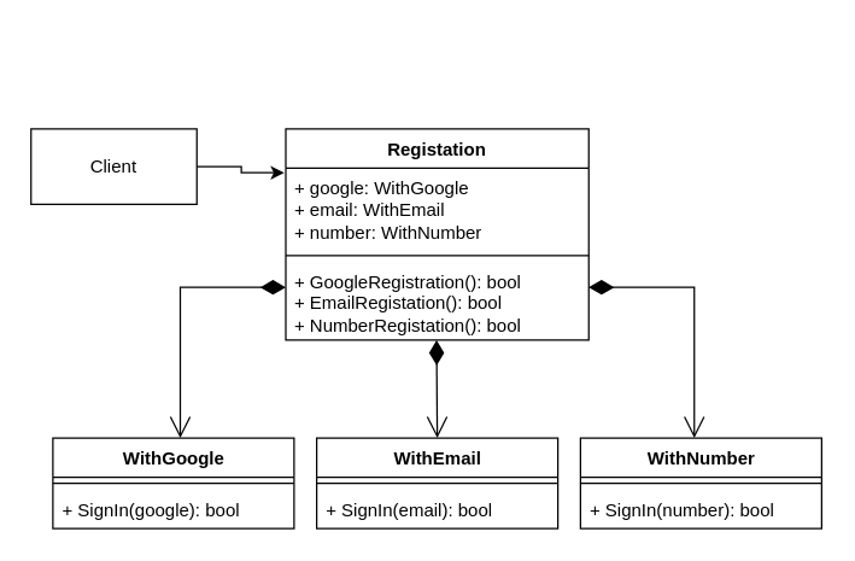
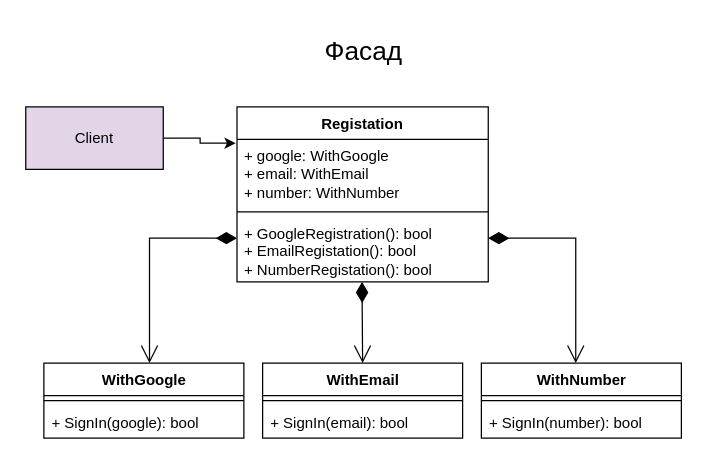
  <mxCell id="0" />
  <mxCell id="1" parent="0" />
- <mxCell id="2" value="Client" style="html=1;whiteSpace=wrap;" vertex="1" parent="1"><mxGeometry x="20" y="85" width="110" height="50" as="geometry" /></mxCell>
+ <mxCell id="2" value="Client" style="html=1;whiteSpace=wrap;fillColor=#e1d5e7;" vertex="1" parent="1"><mxGeometry x="20" y="85" width="110" height="50" as="geometry" /></mxCell>
  <mxCell id="3" value="WithGoogle" style="swimlane;fontStyle=1;align=center;verticalAlign=top;childLayout=stackLayout;horizontal=1;startSize=26;horizontalStack=0;resizeParent=1;resizeParentMax=0;resizeLast=0;collapsible=1;marginBottom=0;whiteSpace=wrap;html=1;" vertex="1" parent="1"><mxGeometry x="34.5" y="290" width="160" height="60" as="geometry" /></mxCell>
  <mxCell id="4" value="" style="line;strokeWidth=1;fillColor=none;align=left;verticalAlign=middle;spacingTop=-1;spacingLeft=3;spacingRight=3;rotatable=0;labelPosition=right;points=[];portConstraint=eastwest;strokeColor=inherit;" vertex="1" parent="3"><mxGeometry y="26" width="160" height="8" as="geometry" /></mxCell>
  <mxCell id="5" value="+ SignIn(google): bool" style="text;strokeColor=none;fillColor=none;align=left;verticalAlign=top;spacingLeft=4;spacingRight=4;overflow=hidden;rotatable=0;points=[[0,0.5],[1,0.5]];portConstraint=eastwest;whiteSpace=wrap;html=1;" vertex="1" parent="3"><mxGeometry y="34" width="160" height="26" as="geometry" /></mxCell>
  <mxCell id="6" value="WithEmail" style="swimlane;fontStyle=1;align=center;verticalAlign=top;childLayout=stackLayout;horizontal=1;startSize=26;horizontalStack=0;resizeParent=1;resizeParentMax=0;resizeLast=0;collapsible=1;marginBottom=0;whiteSpace=wrap;html=1;" vertex="1" parent="1"><mxGeometry x="209.5" y="290" width="160" height="60" as="geometry" /></mxCell>
  <mxCell id="7" value="" style="line;strokeWidth=1;fillColor=none;align=left;verticalAlign=middle;spacingTop=-1;spacingLeft=3;spacingRight=3;rotatable=0;labelPosition=right;points=[];portConstraint=eastwest;strokeColor=inherit;" vertex="1" parent="6"><mxGeometry y="26" width="160" height="8" as="geometry" /></mxCell>
  <mxCell id="8" value="+ SignIn(email): bool" style="text;strokeColor=none;fillColor=none;align=left;verticalAlign=top;spacingLeft=4;spacingRight=4;overflow=hidden;rotatable=0;points=[[0,0.5],[1,0.5]];portConstraint=eastwest;whiteSpace=wrap;html=1;" vertex="1" parent="6"><mxGeometry y="34" width="160" height="26" as="geometry" /></mxCell>
  <mxCell id="9" value="WithNumber" style="swimlane;fontStyle=1;align=center;verticalAlign=top;childLayout=stackLayout;horizontal=1;startSize=26;horizontalStack=0;resizeParent=1;resizeParentMax=0;resizeLast=0;collapsible=1;marginBottom=0;whiteSpace=wrap;html=1;" vertex="1" parent="1"><mxGeometry x="384.5" y="290" width="160" height="60" as="geometry" /></mxCell>
  <mxCell id="10" value="" style="line;strokeWidth=1;fillColor=none;align=left;verticalAlign=middle;spacingTop=-1;spacingLeft=3;spacingRight=3;rotatable=0;labelPosition=right;points=[];portConstraint=eastwest;strokeColor=inherit;" vertex="1" parent="9"><mxGeometry y="26" width="160" height="8" as="geometry" /></mxCell>
  <mxCell id="11" value="+ SignIn(number): bool&amp;nbsp;" style="text;strokeColor=none;fillColor=none;align=left;verticalAlign=top;spacingLeft=4;spacingRight=4;overflow=hidden;rotatable=0;points=[[0,0.5],[1,0.5]];portConstraint=eastwest;whiteSpace=wrap;html=1;" vertex="1" parent="9"><mxGeometry y="34" width="160" height="26" as="geometry" /></mxCell>
  <mxCell id="12" value="Registation" style="swimlane;fontStyle=1;align=center;verticalAlign=top;childLayout=stackLayout;horizontal=1;startSize=26;horizontalStack=0;resizeParent=1;resizeParentMax=0;resizeLast=0;collapsible=1;marginBottom=0;whiteSpace=wrap;html=1;" vertex="1" parent="1"><mxGeometry x="189" y="85" width="201" height="140" as="geometry" /></mxCell>
  <mxCell id="13" value="+ google: WithGoogle&lt;br&gt;+ email: WithEmail&lt;br&gt;+ number: WithNumber" style="text;strokeColor=none;fillColor=none;align=left;verticalAlign=top;spacingLeft=4;spacingRight=4;overflow=hidden;rotatable=0;points=[[0,0.5],[1,0.5]];portConstraint=eastwest;whiteSpace=wrap;html=1;" vertex="1" parent="12"><mxGeometry y="26" width="201" height="54" as="geometry" /></mxCell>
  <mxCell id="14" value="" style="line;strokeWidth=1;fillColor=none;align=left;verticalAlign=middle;spacingTop=-1;spacingLeft=3;spacingRight=3;rotatable=0;labelPosition=right;points=[];portConstraint=eastwest;strokeColor=inherit;" vertex="1" parent="12"><mxGeometry y="80" width="201" height="8" as="geometry" /></mxCell>
  <mxCell id="15" value="+ GoogleRegistration(): bool&lt;br&gt;+ EmailRegistation(): bool&lt;br&gt;+ NumberRegistation(): bool" style="text;strokeColor=none;fillColor=none;align=left;verticalAlign=top;spacingLeft=4;spacingRight=4;overflow=hidden;rotatable=0;points=[[0,0.5],[1,0.5]];portConstraint=eastwest;whiteSpace=wrap;html=1;" vertex="1" parent="12"><mxGeometry y="88" width="201" height="52" as="geometry" /></mxCell>
  <mxCell id="16" value="" style="endArrow=open;html=1;endSize=12;startArrow=diamondThin;startSize=14;startFill=1;edgeStyle=orthogonalEdgeStyle;align=left;verticalAlign=bottom;rounded=0;" edge="1" parent="12"><mxGeometry x="-1" y="3" relative="1" as="geometry"><mxPoint x="201" y="105" as="sourcePoint" /><mxPoint x="271" y="205" as="targetPoint" /><Array as="points"><mxPoint x="201" y="105" /><mxPoint x="271" y="105" /></Array></mxGeometry></mxCell>
  <mxCell id="17" value="" style="endArrow=open;html=1;endSize=12;startArrow=diamondThin;startSize=14;startFill=1;edgeStyle=orthogonalEdgeStyle;align=left;verticalAlign=bottom;rounded=0;" edge="1" parent="1"><mxGeometry x="-1" y="3" relative="1" as="geometry"><mxPoint x="189" y="190" as="sourcePoint" /><mxPoint x="119" y="290" as="targetPoint" /><Array as="points"><mxPoint x="189" y="190" /><mxPoint x="119" y="190" /></Array></mxGeometry></mxCell>
  <mxCell id="18" value="" style="endArrow=open;html=1;endSize=12;startArrow=diamondThin;startSize=14;startFill=1;edgeStyle=orthogonalEdgeStyle;align=left;verticalAlign=bottom;rounded=0;entryX=0.5;entryY=0;entryDx=0;entryDy=0;" edge="1" parent="1" target="6"><mxGeometry x="-1" y="3" relative="1" as="geometry"><mxPoint x="289" y="225" as="sourcePoint" /><mxPoint x="289" y="285" as="targetPoint" /><Array as="points" /></mxGeometry></mxCell>
  <mxCell id="19" style="edgeStyle=orthogonalEdgeStyle;rounded=0;orthogonalLoop=1;jettySize=auto;html=1;entryX=-0.005;entryY=0.056;entryDx=0;entryDy=0;entryPerimeter=0;" edge="1" parent="1" source="2" target="13"><mxGeometry relative="1" as="geometry" /></mxCell>
+ <mxCell id="20" value="&lt;font style=&quot;font-size: 21px;&quot;&gt;Фасад&lt;/font&gt;" style="text;html=1;align=center;verticalAlign=middle;resizable=0;points=[];autosize=1;strokeColor=none;fillColor=none;" vertex="1" parent="1"><mxGeometry x="244.5" y="20" width="90" height="40" as="geometry" /></mxCell>
